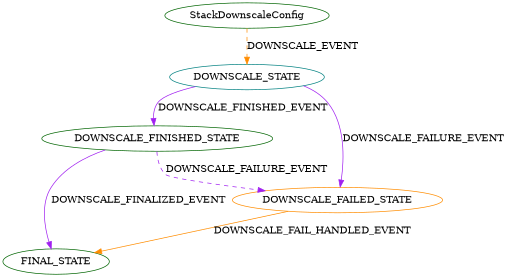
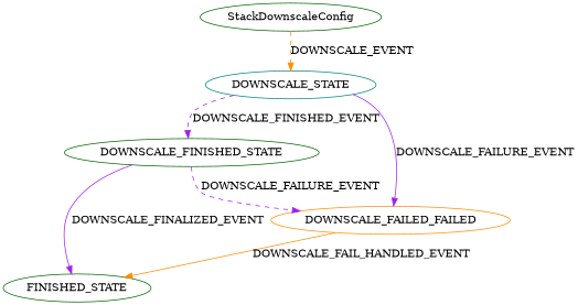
  digraph {
    node [color=darkgreen]
    edge [color=purple style=dashed]
    n1 [label=StackDownscaleConfig shape=ellipse]
    DOWNSCALE_STATE [color=teal]
    DOWNSCALE_FINISHED_STATE
-   DOWNSCALE_FAILED_STATE [color=darkorange]
-   FINAL_STATE
+   DOWNSCALE_FAILED_STATE [color=darkorange label=DOWNSCALE_FAILED_FAILED]
+   FINAL_STATE [label=FINISHED_STATE]
    n1 -> DOWNSCALE_STATE [color=darkorange label=DOWNSCALE_EVENT]
-   DOWNSCALE_STATE -> DOWNSCALE_FINISHED_STATE [label=DOWNSCALE_FINISHED_EVENT style=solid]
+   DOWNSCALE_STATE -> DOWNSCALE_FINISHED_STATE [label=DOWNSCALE_FINISHED_EVENT]
    DOWNSCALE_STATE -> DOWNSCALE_FAILED_STATE [label=DOWNSCALE_FAILURE_EVENT style=solid]
    DOWNSCALE_FINISHED_STATE -> DOWNSCALE_FAILED_STATE [label=DOWNSCALE_FAILURE_EVENT]
    DOWNSCALE_FINISHED_STATE -> FINAL_STATE [label=DOWNSCALE_FINALIZED_EVENT style=solid]
    DOWNSCALE_FAILED_STATE -> FINAL_STATE [color=darkorange label=DOWNSCALE_FAIL_HANDLED_EVENT style=solid]
  }
